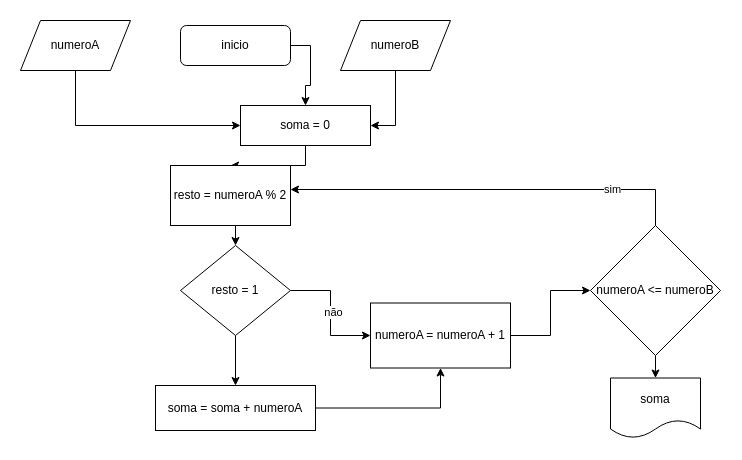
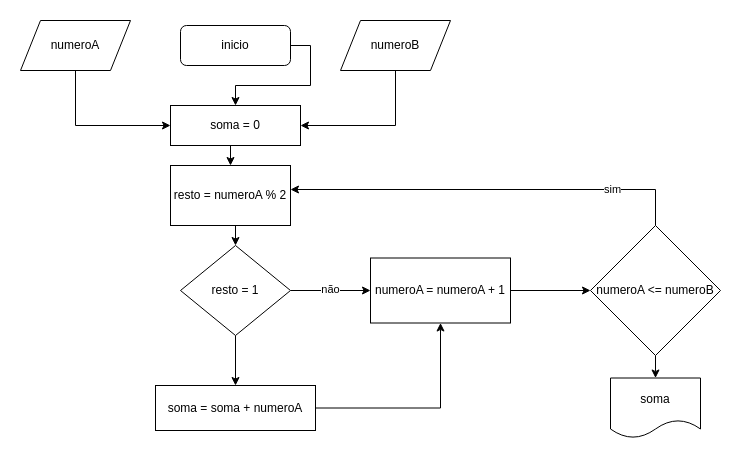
  <mxCell id="0" />
  <mxCell id="1" parent="0" />
  <mxCell id="2" style="edgeStyle=orthogonalEdgeStyle;rounded=0;orthogonalLoop=1;jettySize=auto;html=1;exitX=1;exitY=0.5;exitDx=0;exitDy=0;" edge="1" parent="1" source="3" target="13"><mxGeometry relative="1" as="geometry" /></mxCell>
  <mxCell id="3" value="inicio" style="rounded=1;whiteSpace=wrap;html=1;" vertex="1" parent="1"><mxGeometry x="180" y="25" width="110" height="40" as="geometry" /></mxCell>
  <mxCell id="4" style="edgeStyle=orthogonalEdgeStyle;rounded=0;orthogonalLoop=1;jettySize=auto;html=1;exitX=0.5;exitY=1;exitDx=0;exitDy=0;entryX=0;entryY=0.5;entryDx=0;entryDy=0;" edge="1" parent="1" source="5" target="13"><mxGeometry relative="1" as="geometry" /></mxCell>
  <mxCell id="5" value="numeroA" style="shape=parallelogram;perimeter=parallelogramPerimeter;whiteSpace=wrap;html=1;fixedSize=1;" vertex="1" parent="1"><mxGeometry x="20" y="20" width="110" height="50" as="geometry" /></mxCell>
  <mxCell id="6" style="edgeStyle=orthogonalEdgeStyle;rounded=0;orthogonalLoop=1;jettySize=auto;html=1;exitX=0.5;exitY=1;exitDx=0;exitDy=0;entryX=1;entryY=0.5;entryDx=0;entryDy=0;" edge="1" parent="1" source="7" target="13"><mxGeometry relative="1" as="geometry" /></mxCell>
  <mxCell id="7" value="numeroB" style="shape=parallelogram;perimeter=parallelogramPerimeter;whiteSpace=wrap;html=1;fixedSize=1;" vertex="1" parent="1"><mxGeometry x="340" y="20" width="110" height="50" as="geometry" /></mxCell>
  <mxCell id="8" style="edgeStyle=orthogonalEdgeStyle;rounded=0;orthogonalLoop=1;jettySize=auto;html=1;exitX=0.5;exitY=1;exitDx=0;exitDy=0;entryX=0.5;entryY=0;entryDx=0;entryDy=0;" edge="1" parent="1" source="11" target="15"><mxGeometry relative="1" as="geometry" /></mxCell>
  <mxCell id="9" style="edgeStyle=orthogonalEdgeStyle;rounded=0;orthogonalLoop=1;jettySize=auto;html=1;exitX=1;exitY=0.5;exitDx=0;exitDy=0;entryX=0;entryY=0.5;entryDx=0;entryDy=0;" edge="1" parent="1" source="11" target="17"><mxGeometry relative="1" as="geometry" /></mxCell>
  <mxCell id="10" value="não" style="edgeLabel;html=1;align=center;verticalAlign=middle;resizable=0;points=[];" vertex="1" connectable="0" parent="9"><mxGeometry x="-0.029" y="2" relative="1" as="geometry"><mxPoint as="offset" /></mxGeometry></mxCell>
  <mxCell id="11" value="resto = 1" style="rhombus;whiteSpace=wrap;html=1;" vertex="1" parent="1"><mxGeometry x="180" y="245" width="110" height="90" as="geometry" /></mxCell>
  <mxCell id="12" style="edgeStyle=orthogonalEdgeStyle;rounded=0;orthogonalLoop=1;jettySize=auto;html=1;exitX=0.5;exitY=1;exitDx=0;exitDy=0;entryX=0.5;entryY=0;entryDx=0;entryDy=0;" edge="1" parent="1" source="13" target="21"><mxGeometry relative="1" as="geometry" /></mxCell>
- <mxCell id="13" value="soma = 0" style="rounded=0;whiteSpace=wrap;html=1;" vertex="1" parent="1"><mxGeometry x="240" y="105" width="130" height="40" as="geometry" /></mxCell>
+ <mxCell id="13" value="soma = 0" style="rounded=0;whiteSpace=wrap;html=1;" vertex="1" parent="1"><mxGeometry x="170" y="105" width="130" height="40" as="geometry" /></mxCell>
  <mxCell id="14" style="edgeStyle=orthogonalEdgeStyle;rounded=0;orthogonalLoop=1;jettySize=auto;html=1;exitX=1;exitY=0.5;exitDx=0;exitDy=0;entryX=0.5;entryY=1;entryDx=0;entryDy=0;" edge="1" parent="1" source="15" target="17"><mxGeometry relative="1" as="geometry" /></mxCell>
  <mxCell id="15" value="soma = soma + numeroA" style="rounded=0;whiteSpace=wrap;html=1;" vertex="1" parent="1"><mxGeometry x="155" y="385" width="160" height="45" as="geometry" /></mxCell>
  <mxCell id="16" style="edgeStyle=orthogonalEdgeStyle;rounded=0;orthogonalLoop=1;jettySize=auto;html=1;exitX=1;exitY=0.5;exitDx=0;exitDy=0;entryX=0;entryY=0.5;entryDx=0;entryDy=0;" edge="1" parent="1" source="17" target="19"><mxGeometry relative="1" as="geometry" /></mxCell>
- <mxCell id="17" value="numeroA = numeroA + 1" style="rounded=0;whiteSpace=wrap;html=1;" vertex="1" parent="1"><mxGeometry x="370" y="302.5" width="140" height="65" as="geometry" /></mxCell>
+ <mxCell id="17" value="numeroA = numeroA + 1" style="rounded=0;whiteSpace=wrap;html=1;" vertex="1" parent="1"><mxGeometry x="370" y="257.5" width="140" height="65" as="geometry" /></mxCell>
  <mxCell id="18" style="edgeStyle=orthogonalEdgeStyle;rounded=0;orthogonalLoop=1;jettySize=auto;html=1;exitX=0.5;exitY=1;exitDx=0;exitDy=0;entryX=0.5;entryY=0;entryDx=0;entryDy=0;" edge="1" parent="1" source="19" target="24"><mxGeometry relative="1" as="geometry" /></mxCell>
  <mxCell id="19" value="numeroA &amp;lt;= numeroB" style="rhombus;whiteSpace=wrap;html=1;" vertex="1" parent="1"><mxGeometry x="590" y="225" width="130" height="130" as="geometry" /></mxCell>
  <mxCell id="20" style="edgeStyle=orthogonalEdgeStyle;rounded=0;orthogonalLoop=1;jettySize=auto;html=1;exitX=0.5;exitY=1;exitDx=0;exitDy=0;entryX=0.5;entryY=0;entryDx=0;entryDy=0;" edge="1" parent="1" source="21" target="11"><mxGeometry relative="1" as="geometry" /></mxCell>
  <mxCell id="21" value="resto = numeroA % 2" style="rounded=0;whiteSpace=wrap;html=1;" vertex="1" parent="1"><mxGeometry x="170" y="165" width="120" height="60" as="geometry" /></mxCell>
  <mxCell id="22" style="edgeStyle=orthogonalEdgeStyle;rounded=0;orthogonalLoop=1;jettySize=auto;html=1;exitX=0.5;exitY=0;exitDx=0;exitDy=0;entryX=1;entryY=0.4;entryDx=0;entryDy=0;entryPerimeter=0;" edge="1" parent="1" source="19" target="21"><mxGeometry relative="1" as="geometry" /></mxCell>
  <mxCell id="23" value="sim" style="edgeLabel;html=1;align=center;verticalAlign=middle;resizable=0;points=[];" vertex="1" connectable="0" parent="22"><mxGeometry x="-0.601" y="-1" relative="1" as="geometry"><mxPoint as="offset" /></mxGeometry></mxCell>
  <mxCell id="24" value="soma" style="shape=document;whiteSpace=wrap;html=1;boundedLbl=1;" vertex="1" parent="1"><mxGeometry x="610" y="377.5" width="90" height="60" as="geometry" /></mxCell>
